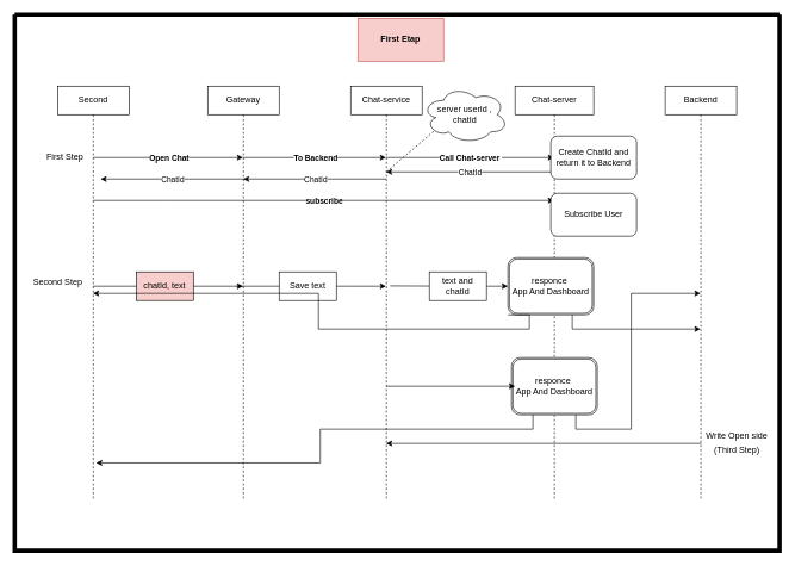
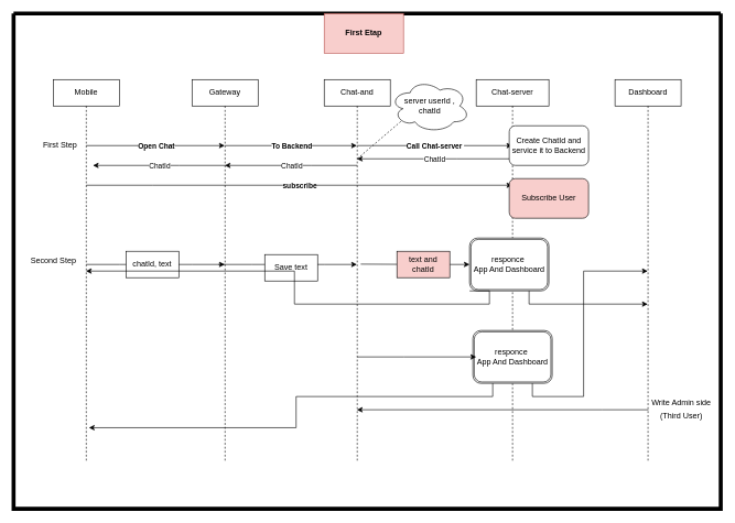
  <mxCell id="0" />
  <mxCell id="1" parent="0" />
- <mxCell id="2" value="Second" style="shape=umlLifeline;perimeter=lifelinePerimeter;whiteSpace=wrap;html=1;container=1;collapsible=0;recursiveResize=0;outlineConnect=0;" vertex="1" parent="1"><mxGeometry x="80" y="120" width="100" height="580" as="geometry" /></mxCell>
+ <mxCell id="2" value="Mobile" style="shape=umlLifeline;perimeter=lifelinePerimeter;whiteSpace=wrap;html=1;container=1;collapsible=0;recursiveResize=0;outlineConnect=0;" vertex="1" parent="1"><mxGeometry x="80" y="120" width="100" height="580" as="geometry" /></mxCell>
  <mxCell id="3" value="" style="endArrow=classic;html=1;rounded=0;" edge="1" parent="2" target="5"><mxGeometry relative="1" as="geometry"><mxPoint x="50" y="100" as="sourcePoint" /><mxPoint x="150" y="100" as="targetPoint" /><Array as="points"><mxPoint x="150" y="100" /></Array></mxGeometry></mxCell>
  <mxCell id="4" value="&lt;b&gt;Open Chat&lt;/b&gt;" style="edgeLabel;resizable=0;html=1;align=center;verticalAlign=middle;" connectable="0" vertex="1" parent="3"><mxGeometry relative="1" as="geometry" /></mxCell>
  <mxCell id="5" value="Gateway" style="shape=umlLifeline;perimeter=lifelinePerimeter;whiteSpace=wrap;html=1;container=1;collapsible=0;recursiveResize=0;outlineConnect=0;" vertex="1" parent="1"><mxGeometry x="290" y="120" width="100" height="580" as="geometry" /></mxCell>
  <mxCell id="6" value="" style="endArrow=classic;html=1;rounded=0;" edge="1" parent="5" target="10"><mxGeometry relative="1" as="geometry"><mxPoint x="50" y="100" as="sourcePoint" /><mxPoint x="150" y="100" as="targetPoint" /></mxGeometry></mxCell>
  <mxCell id="7" value="&lt;b&gt;To Backend&lt;/b&gt;" style="edgeLabel;resizable=0;html=1;align=center;verticalAlign=middle;" connectable="0" vertex="1" parent="6"><mxGeometry relative="1" as="geometry" /></mxCell>
  <mxCell id="8" value="" style="endArrow=classic;html=1;rounded=0;" edge="1" parent="5" target="15"><mxGeometry relative="1" as="geometry"><mxPoint x="-160" y="160" as="sourcePoint" /><mxPoint x="49.5" y="160" as="targetPoint" /><Array as="points"><mxPoint x="-60" y="160" /></Array></mxGeometry></mxCell>
  <mxCell id="9" value="&lt;b&gt;subscribe&lt;/b&gt;" style="edgeLabel;resizable=0;html=1;align=center;verticalAlign=middle;" connectable="0" vertex="1" parent="8"><mxGeometry relative="1" as="geometry" /></mxCell>
- <mxCell id="10" value="Chat-service" style="shape=umlLifeline;perimeter=lifelinePerimeter;whiteSpace=wrap;html=1;container=1;collapsible=0;recursiveResize=0;outlineConnect=0;" vertex="1" parent="1"><mxGeometry x="490" y="120" width="100" height="580" as="geometry" /></mxCell>
+ <mxCell id="10" value="Chat-and" style="shape=umlLifeline;perimeter=lifelinePerimeter;whiteSpace=wrap;html=1;container=1;collapsible=0;recursiveResize=0;outlineConnect=0;" vertex="1" parent="1"><mxGeometry x="490" y="120" width="100" height="580" as="geometry" /></mxCell>
  <mxCell id="11" value="" style="endArrow=classic;html=1;rounded=0;" edge="1" parent="10" target="15"><mxGeometry relative="1" as="geometry"><mxPoint x="50" y="100" as="sourcePoint" /><mxPoint x="150" y="100" as="targetPoint" /></mxGeometry></mxCell>
  <mxCell id="12" value="&lt;b&gt;Call Chat-server&amp;nbsp;&lt;/b&gt;" style="edgeLabel;resizable=0;html=1;align=center;verticalAlign=middle;" connectable="0" vertex="1" parent="11"><mxGeometry relative="1" as="geometry" /></mxCell>
  <mxCell id="13" value="" style="endArrow=none;dashed=1;html=1;rounded=0;" edge="1" parent="10"><mxGeometry width="50" height="50" relative="1" as="geometry"><mxPoint x="50" y="120" as="sourcePoint" /><mxPoint x="120" y="60" as="targetPoint" /></mxGeometry></mxCell>
  <mxCell id="14" value="" style="endArrow=classic;html=1;rounded=0;" edge="1" parent="10"><mxGeometry relative="1" as="geometry"><mxPoint x="-160" y="280" as="sourcePoint" /><mxPoint x="49.5" y="280" as="targetPoint" /><Array as="points"><mxPoint x="-110" y="280" /><mxPoint x="-60" y="280" /><mxPoint y="280" /></Array></mxGeometry></mxCell>
  <mxCell id="15" value="Chat-server" style="shape=umlLifeline;perimeter=lifelinePerimeter;whiteSpace=wrap;html=1;container=1;collapsible=0;recursiveResize=0;outlineConnect=0;" vertex="1" parent="1"><mxGeometry x="720" y="120" width="110" height="580" as="geometry" /></mxCell>
  <mxCell id="16" value="responce&amp;nbsp;&lt;br&gt;App And Dashboard" style="shape=ext;double=1;rounded=1;whiteSpace=wrap;html=1;" vertex="1" parent="15"><mxGeometry x="-10" y="240" width="120" height="80" as="geometry" /></mxCell>
  <mxCell id="17" value="responce&amp;nbsp;&lt;br&gt;App And Dashboard" style="shape=ext;double=1;rounded=1;whiteSpace=wrap;html=1;" vertex="1" parent="15"><mxGeometry x="-5" y="380" width="120" height="80" as="geometry" /></mxCell>
- <mxCell id="18" value="Backend" style="shape=umlLifeline;perimeter=lifelinePerimeter;whiteSpace=wrap;html=1;container=1;collapsible=0;recursiveResize=0;outlineConnect=0;" vertex="1" parent="1"><mxGeometry x="930" y="120" width="100" height="580" as="geometry" /></mxCell>
+ <mxCell id="18" value="Dashboard" style="shape=umlLifeline;perimeter=lifelinePerimeter;whiteSpace=wrap;html=1;container=1;collapsible=0;recursiveResize=0;outlineConnect=0;" vertex="1" parent="1"><mxGeometry x="930" y="120" width="100" height="580" as="geometry" /></mxCell>
  <mxCell id="19" value="First Step" style="text;html=1;align=center;verticalAlign=middle;resizable=0;points=[];autosize=1;strokeColor=none;fillColor=none;" vertex="1" parent="1"><mxGeometry x="55" y="205" width="70" height="30" as="geometry" /></mxCell>
  <mxCell id="20" value="" style="endArrow=classic;html=1;rounded=0;" edge="1" parent="1" source="15" target="10"><mxGeometry relative="1" as="geometry"><mxPoint x="720" y="240" as="sourcePoint" /><mxPoint x="720" y="240" as="targetPoint" /><Array as="points"><mxPoint x="690" y="240" /></Array></mxGeometry></mxCell>
  <mxCell id="21" value="ChatId" style="edgeLabel;resizable=0;html=1;align=center;verticalAlign=middle;" connectable="0" vertex="1" parent="20"><mxGeometry relative="1" as="geometry" /></mxCell>
- <mxCell id="22" value="Create ChatId and return it to Backend" style="rounded=1;whiteSpace=wrap;html=1;" vertex="1" parent="1"><mxGeometry x="770" y="190" width="120" height="60" as="geometry" /></mxCell>
+ <mxCell id="22" value="Create ChatId and service it to Backend" style="rounded=1;whiteSpace=wrap;html=1;" vertex="1" parent="1"><mxGeometry x="770" y="190" width="120" height="60" as="geometry" /></mxCell>
  <mxCell id="23" value="server userId ,&lt;br&gt;chatId" style="ellipse;shape=cloud;whiteSpace=wrap;html=1;" vertex="1" parent="1"><mxGeometry x="590" y="120" width="120" height="80" as="geometry" /></mxCell>
  <mxCell id="24" value="" style="endArrow=classic;html=1;rounded=0;" edge="1" parent="1" target="5"><mxGeometry relative="1" as="geometry"><mxPoint x="540" y="250" as="sourcePoint" /><mxPoint x="540" y="240" as="targetPoint" /><Array as="points"><mxPoint x="470" y="250" /></Array></mxGeometry></mxCell>
  <mxCell id="25" value="ChatId" style="edgeLabel;resizable=0;html=1;align=center;verticalAlign=middle;" connectable="0" vertex="1" parent="24"><mxGeometry relative="1" as="geometry" /></mxCell>
  <mxCell id="26" value="" style="endArrow=classic;html=1;rounded=0;" edge="1" parent="1"><mxGeometry relative="1" as="geometry"><mxPoint x="340.5" y="250" as="sourcePoint" /><mxPoint x="140" y="250" as="targetPoint" /><Array as="points"><mxPoint x="270.5" y="250" /></Array></mxGeometry></mxCell>
  <mxCell id="27" value="ChatId" style="edgeLabel;resizable=0;html=1;align=center;verticalAlign=middle;" connectable="0" vertex="1" parent="26"><mxGeometry relative="1" as="geometry" /></mxCell>
  <mxCell id="28" value="" style="endArrow=classic;html=1;rounded=0;" edge="1" parent="1"><mxGeometry relative="1" as="geometry"><mxPoint x="130" y="400" as="sourcePoint" /><mxPoint x="339.5" y="400" as="targetPoint" /><Array as="points"><mxPoint x="180" y="400" /><mxPoint x="230" y="400" /><mxPoint x="290" y="400" /></Array></mxGeometry></mxCell>
  <mxCell id="29" value="&lt;b&gt;Open Chat&lt;/b&gt;" style="edgeLabel;resizable=0;html=1;align=center;verticalAlign=middle;" connectable="0" vertex="1" parent="28"><mxGeometry relative="1" as="geometry" /></mxCell>
  <mxCell id="30" value="Second Step" style="text;html=1;align=center;verticalAlign=middle;resizable=0;points=[];autosize=1;strokeColor=none;fillColor=none;" vertex="1" parent="1"><mxGeometry x="35" y="380" width="90" height="30" as="geometry" /></mxCell>
- <mxCell id="31" value="chatId, text" style="whiteSpace=wrap;html=1;fillColor=#f8cecc;" vertex="1" parent="1"><mxGeometry x="190" y="380" width="80" height="40" as="geometry" /></mxCell>
- <mxCell id="32" value="Save text" style="whiteSpace=wrap;html=1;" vertex="1" parent="1"><mxGeometry x="390" y="380" width="80" height="40" as="geometry" /></mxCell>
+ <mxCell id="31" value="chatId, text" style="whiteSpace=wrap;html=1;" vertex="1" parent="1"><mxGeometry x="190" y="380" width="80" height="40" as="geometry" /></mxCell>
+ <mxCell id="32" value="Save text" style="whiteSpace=wrap;html=1;" vertex="1" parent="1"><mxGeometry x="400" y="385" width="80" height="40" as="geometry" /></mxCell>
  <mxCell id="33" value="" style="endArrow=none;html=1;rounded=0;" edge="1" parent="1" target="35"><mxGeometry relative="1" as="geometry"><mxPoint x="545.25" y="399.5" as="sourcePoint" /><mxPoint x="769.5" y="399.5" as="targetPoint" /><Array as="points" /></mxGeometry></mxCell>
  <mxCell id="34" style="edgeStyle=orthogonalEdgeStyle;rounded=0;orthogonalLoop=1;jettySize=auto;html=1;exitX=1;exitY=0.5;exitDx=0;exitDy=0;entryX=0;entryY=0.5;entryDx=0;entryDy=0;" edge="1" parent="1" source="35" target="16"><mxGeometry relative="1" as="geometry" /></mxCell>
- <mxCell id="35" value="text and chatId" style="whiteSpace=wrap;html=1;" vertex="1" parent="1"><mxGeometry x="600" y="380" width="80" height="40" as="geometry" /></mxCell>
- <mxCell id="36" value="Subscribe User" style="rounded=1;whiteSpace=wrap;html=1;" vertex="1" parent="1"><mxGeometry x="770" y="270" width="120" height="60" as="geometry" /></mxCell>
+ <mxCell id="35" value="text and chatId" style="whiteSpace=wrap;html=1;fillColor=#f8cecc;" vertex="1" parent="1"><mxGeometry x="600" y="380" width="80" height="40" as="geometry" /></mxCell>
+ <mxCell id="36" value="Subscribe User" style="rounded=1;whiteSpace=wrap;html=1;fillColor=#f8cecc;" vertex="1" parent="1"><mxGeometry x="770" y="270" width="120" height="60" as="geometry" /></mxCell>
  <mxCell id="37" style="edgeStyle=orthogonalEdgeStyle;rounded=0;orthogonalLoop=1;jettySize=auto;html=1;exitX=0.75;exitY=1;exitDx=0;exitDy=0;" edge="1" parent="1" source="16" target="18"><mxGeometry relative="1" as="geometry"><Array as="points"><mxPoint x="800" y="460" /></Array></mxGeometry></mxCell>
  <mxCell id="38" style="edgeStyle=orthogonalEdgeStyle;rounded=0;orthogonalLoop=1;jettySize=auto;html=1;exitX=0;exitY=1;exitDx=0;exitDy=0;" edge="1" parent="1" source="16" target="2"><mxGeometry relative="1" as="geometry"><mxPoint x="190" y="500" as="targetPoint" /><Array as="points"><mxPoint x="740" y="440" /><mxPoint x="740" y="460" /><mxPoint x="445" y="460" /><mxPoint x="445" y="410" /></Array></mxGeometry></mxCell>
  <mxCell id="39" value="" style="endArrow=classic;html=1;rounded=0;" edge="1" parent="1" target="10"><mxGeometry relative="1" as="geometry"><mxPoint x="980.5" y="620" as="sourcePoint" /><mxPoint x="780" y="620" as="targetPoint" /><Array as="points"><mxPoint x="910.5" y="620" /></Array></mxGeometry></mxCell>
- <mxCell id="40" value="Write Open side" style="text;html=1;align=center;verticalAlign=middle;resizable=0;points=[];autosize=1;strokeColor=none;fillColor=none;" vertex="1" parent="1"><mxGeometry x="975" y="595" width="110" height="30" as="geometry" /></mxCell>
- <mxCell id="41" value="(Third Step)" style="text;html=1;align=center;verticalAlign=middle;resizable=0;points=[];autosize=1;strokeColor=none;fillColor=none;" vertex="1" parent="1"><mxGeometry x="985" y="615" width="90" height="30" as="geometry" /></mxCell>
+ <mxCell id="40" value="Write Admin side" style="text;html=1;align=center;verticalAlign=middle;resizable=0;points=[];autosize=1;strokeColor=none;fillColor=none;" vertex="1" parent="1"><mxGeometry x="975" y="595" width="110" height="30" as="geometry" /></mxCell>
+ <mxCell id="41" value="(Third User)" style="text;html=1;align=center;verticalAlign=middle;resizable=0;points=[];autosize=1;strokeColor=none;fillColor=none;" vertex="1" parent="1"><mxGeometry x="985" y="615" width="90" height="30" as="geometry" /></mxCell>
  <mxCell id="42" value="" style="endArrow=classic;html=1;rounded=0;" edge="1" parent="1"><mxGeometry relative="1" as="geometry"><mxPoint x="540" y="540" as="sourcePoint" /><mxPoint x="720" y="540" as="targetPoint" /><Array as="points"><mxPoint x="610.5" y="540" /></Array></mxGeometry></mxCell>
  <mxCell id="43" style="edgeStyle=orthogonalEdgeStyle;rounded=0;orthogonalLoop=1;jettySize=auto;html=1;exitX=0.75;exitY=1;exitDx=0;exitDy=0;" edge="1" parent="1" source="17" target="18"><mxGeometry relative="1" as="geometry" /></mxCell>
  <mxCell id="44" style="edgeStyle=orthogonalEdgeStyle;rounded=0;orthogonalLoop=1;jettySize=auto;html=1;exitX=0.25;exitY=1;exitDx=0;exitDy=0;entryX=0.54;entryY=0.909;entryDx=0;entryDy=0;entryPerimeter=0;" edge="1" parent="1" source="17" target="2"><mxGeometry relative="1" as="geometry"><mxPoint x="140" y="650" as="targetPoint" /></mxGeometry></mxCell>
  <mxCell id="45" value="" style="swimlane;startSize=0;strokeWidth=6;" vertex="1" parent="1"><mxGeometry x="20" y="20" width="1070" height="750" as="geometry" /></mxCell>
- <mxCell id="46" value="&lt;b&gt;First Etap&lt;/b&gt;" style="whiteSpace=wrap;html=1;fillColor=#f8cecc;strokeColor=#b85450;" vertex="1" parent="45"><mxGeometry x="480" y="5" width="120" height="60" as="geometry" /></mxCell>
+ <mxCell id="46" value="&lt;b&gt;First Etap&lt;/b&gt;" style="whiteSpace=wrap;html=1;fillColor=#f8cecc;strokeColor=#b85450;" vertex="1" parent="45"><mxGeometry x="470" width="120" height="60" as="geometry" /></mxCell>
